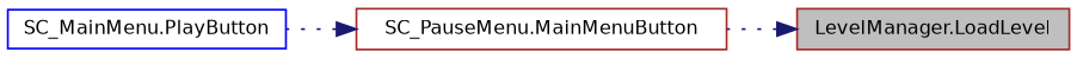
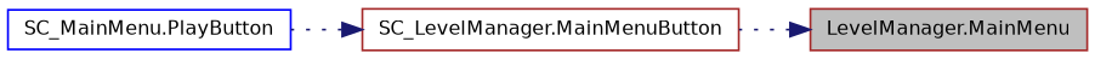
  digraph {
    rankdir=RL
    node [color=brown fillcolor=white fontname=Helvetica fontsize=10 shape=record style=filled]
    edge [color=midnightblue dir=back fontname=Helvetica fontsize=10 labelfontname=Helvetica labelfontsize=10 style=dotted]
-   n1 [fillcolor=grey75 fontcolor=black height=0.2 label="LevelManager.LoadLevel" width=0.4]
-   n2 [height=0.2 label="SC_PauseMenu.MainMenuButton" width=0.4]
+   n1 [fillcolor=grey75 fontcolor=black height=0.2 label="LevelManager.MainMenu" width=0.4]
+   n2 [height=0.2 label="SC_LevelManager.MainMenuButton" width=0.4]
    n3 [color=blue height=0.2 label="SC_MainMenu.PlayButton" width=0.4]
    n1 -> n2
    n2 -> n3
  }
